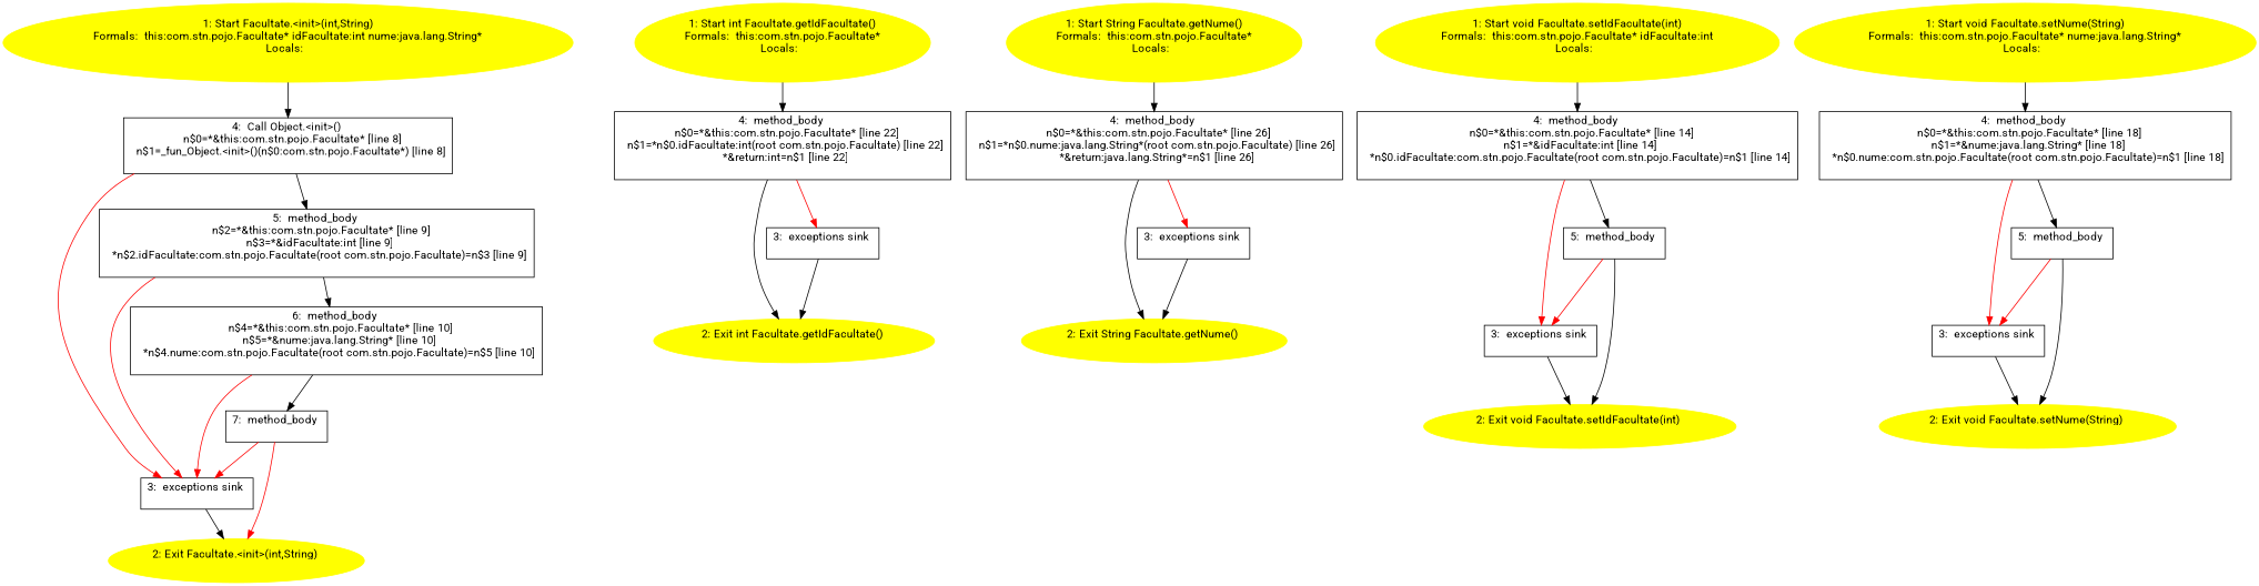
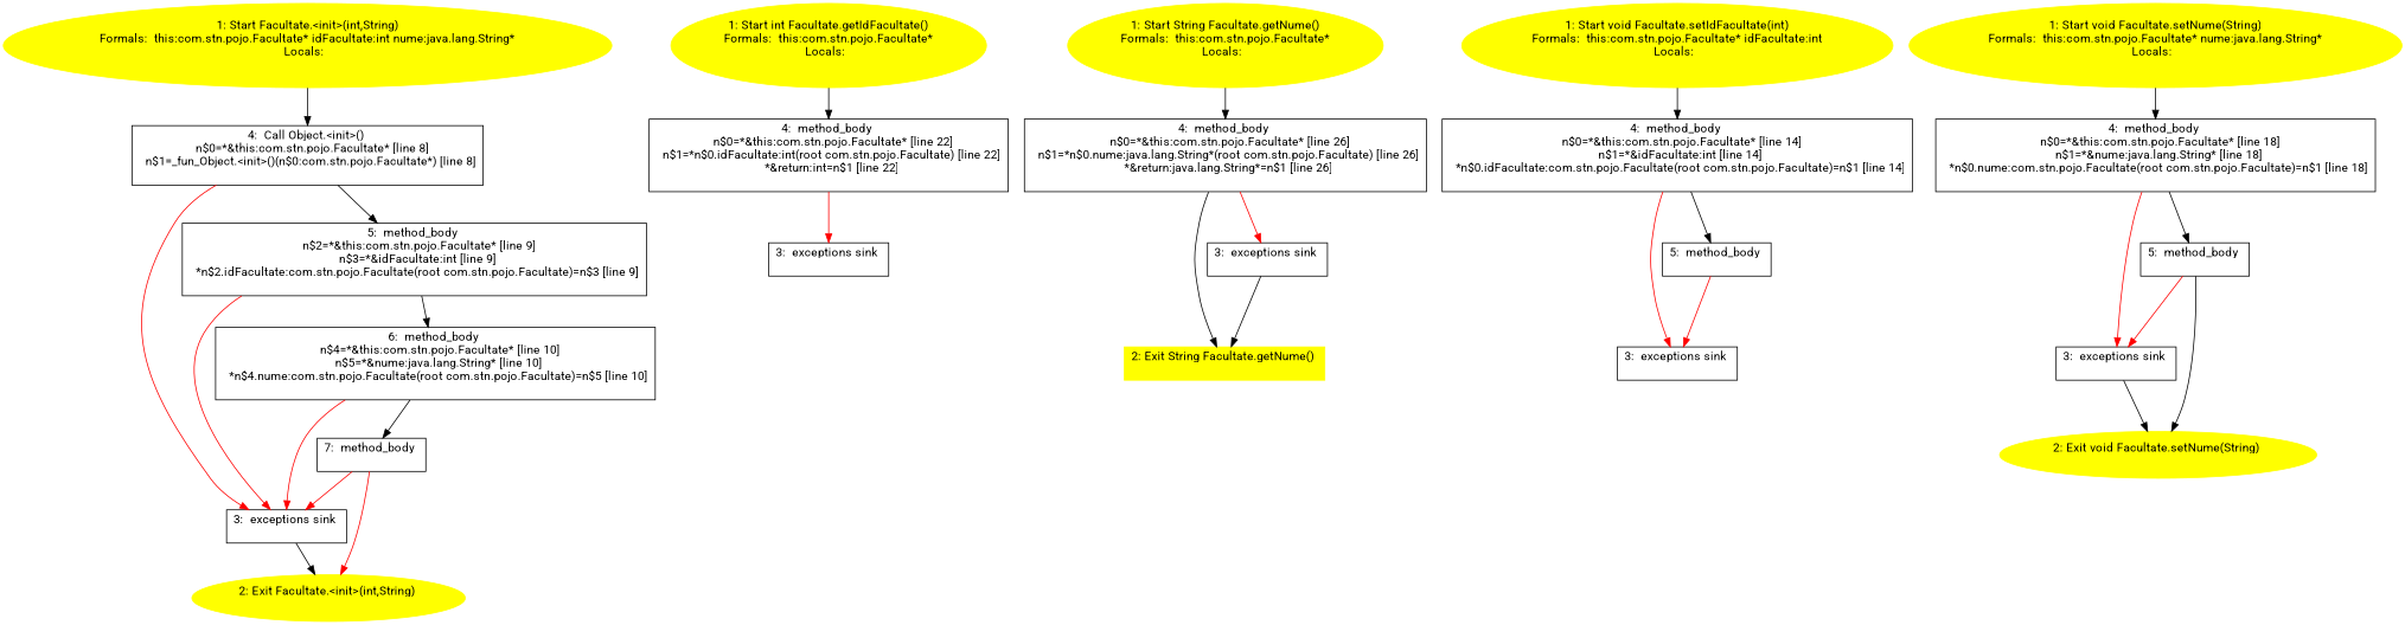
  digraph {
    fontname=Roboto
    node [fontname=Roboto shape=box]
    edge [fontname=Roboto]
    n1 [color=yellow label="1: Start Facultate.<init>(int,String)\nFormals:  this:com.stn.pojo.Facultate* idFacultate:int nume:java.lang.String*\nLocals:  \n  " style=filled shape=""]
    n2 [label="4:  Call Object.<init>() \n   n$0=*&this:com.stn.pojo.Facultate* [line 8]\n  n$1=_fun_Object.<init>()(n$0:com.stn.pojo.Facultate*) [line 8]\n "]
    n3 [label="3:  exceptions sink \n  "]
    n4 [label="5:  method_body \n   n$2=*&this:com.stn.pojo.Facultate* [line 9]\n  n$3=*&idFacultate:int [line 9]\n  *n$2.idFacultate:com.stn.pojo.Facultate(root com.stn.pojo.Facultate)=n$3 [line 9]\n "]
    n5 [color=yellow label="2: Exit Facultate.<init>(int,String) \n  " style=filled shape=""]
    n6 [label="6:  method_body \n   n$4=*&this:com.stn.pojo.Facultate* [line 10]\n  n$5=*&nume:java.lang.String* [line 10]\n  *n$4.nume:com.stn.pojo.Facultate(root com.stn.pojo.Facultate)=n$5 [line 10]\n "]
    n7 [label="7:  method_body \n  "]
    n8 [color=yellow label="1: Start int Facultate.getIdFacultate()\nFormals:  this:com.stn.pojo.Facultate*\nLocals:  \n  " style=filled shape=""]
    n9 [label="4:  method_body \n   n$0=*&this:com.stn.pojo.Facultate* [line 22]\n  n$1=*n$0.idFacultate:int(root com.stn.pojo.Facultate) [line 22]\n  *&return:int=n$1 [line 22]\n "]
-   n10 [color=yellow label="2: Exit int Facultate.getIdFacultate() \n  " style=filled shape=""]
    n11 [label="3:  exceptions sink \n  "]
    n12 [color=yellow label="1: Start String Facultate.getNume()\nFormals:  this:com.stn.pojo.Facultate*\nLocals:  \n  " style=filled shape=""]
    n13 [label="4:  method_body \n   n$0=*&this:com.stn.pojo.Facultate* [line 26]\n  n$1=*n$0.nume:java.lang.String*(root com.stn.pojo.Facultate) [line 26]\n  *&return:java.lang.String*=n$1 [line 26]\n "]
-   n14 [color=yellow label="2: Exit String Facultate.getNume() \n  " style=filled shape=""]
+   n14 [color=yellow label="2: Exit String Facultate.getNume() \n  " style=filled]
    n15 [label="3:  exceptions sink \n  "]
    n16 [color=yellow label="1: Start void Facultate.setIdFacultate(int)\nFormals:  this:com.stn.pojo.Facultate* idFacultate:int\nLocals:  \n  " style=filled shape=""]
    n17 [label="4:  method_body \n   n$0=*&this:com.stn.pojo.Facultate* [line 14]\n  n$1=*&idFacultate:int [line 14]\n  *n$0.idFacultate:com.stn.pojo.Facultate(root com.stn.pojo.Facultate)=n$1 [line 14]\n "]
    n18 [label="3:  exceptions sink \n  "]
    n19 [label="5:  method_body \n  "]
-   n20 [color=yellow label="2: Exit void Facultate.setIdFacultate(int) \n  " style=filled shape=""]
    n21 [color=yellow label="1: Start void Facultate.setNume(String)\nFormals:  this:com.stn.pojo.Facultate* nume:java.lang.String*\nLocals:  \n  " style=filled shape=""]
    n22 [label="4:  method_body \n   n$0=*&this:com.stn.pojo.Facultate* [line 18]\n  n$1=*&nume:java.lang.String* [line 18]\n  *n$0.nume:com.stn.pojo.Facultate(root com.stn.pojo.Facultate)=n$1 [line 18]\n "]
    n23 [label="3:  exceptions sink \n  "]
    n24 [label="5:  method_body \n  "]
    n25 [color=yellow label="2: Exit void Facultate.setNume(String) \n  " style=filled shape=""]
    n1 -> n2
    n2 -> n3 [color=red]
    n2 -> n4
    n3 -> n5
    n4 -> n3 [color=red]
    n4 -> n6
    n6 -> n3 [color=red]
    n6 -> n7
    n7 -> n3 [color=red]
    n7 -> n5 [color=red]
    n8 -> n9
-   n9 -> n10
    n9 -> n11 [color=red]
-   n11 -> n10
    n12 -> n13
    n13 -> n14
    n13 -> n15 [color=red]
    n15 -> n14
    n16 -> n17
    n17 -> n18 [color=red]
    n17 -> n19
-   n18 -> n20
    n19 -> n18 [color=red]
-   n19 -> n20
    n21 -> n22
    n22 -> n23 [color=red]
    n22 -> n24
    n23 -> n25
    n24 -> n23 [color=red]
    n24 -> n25
  }
